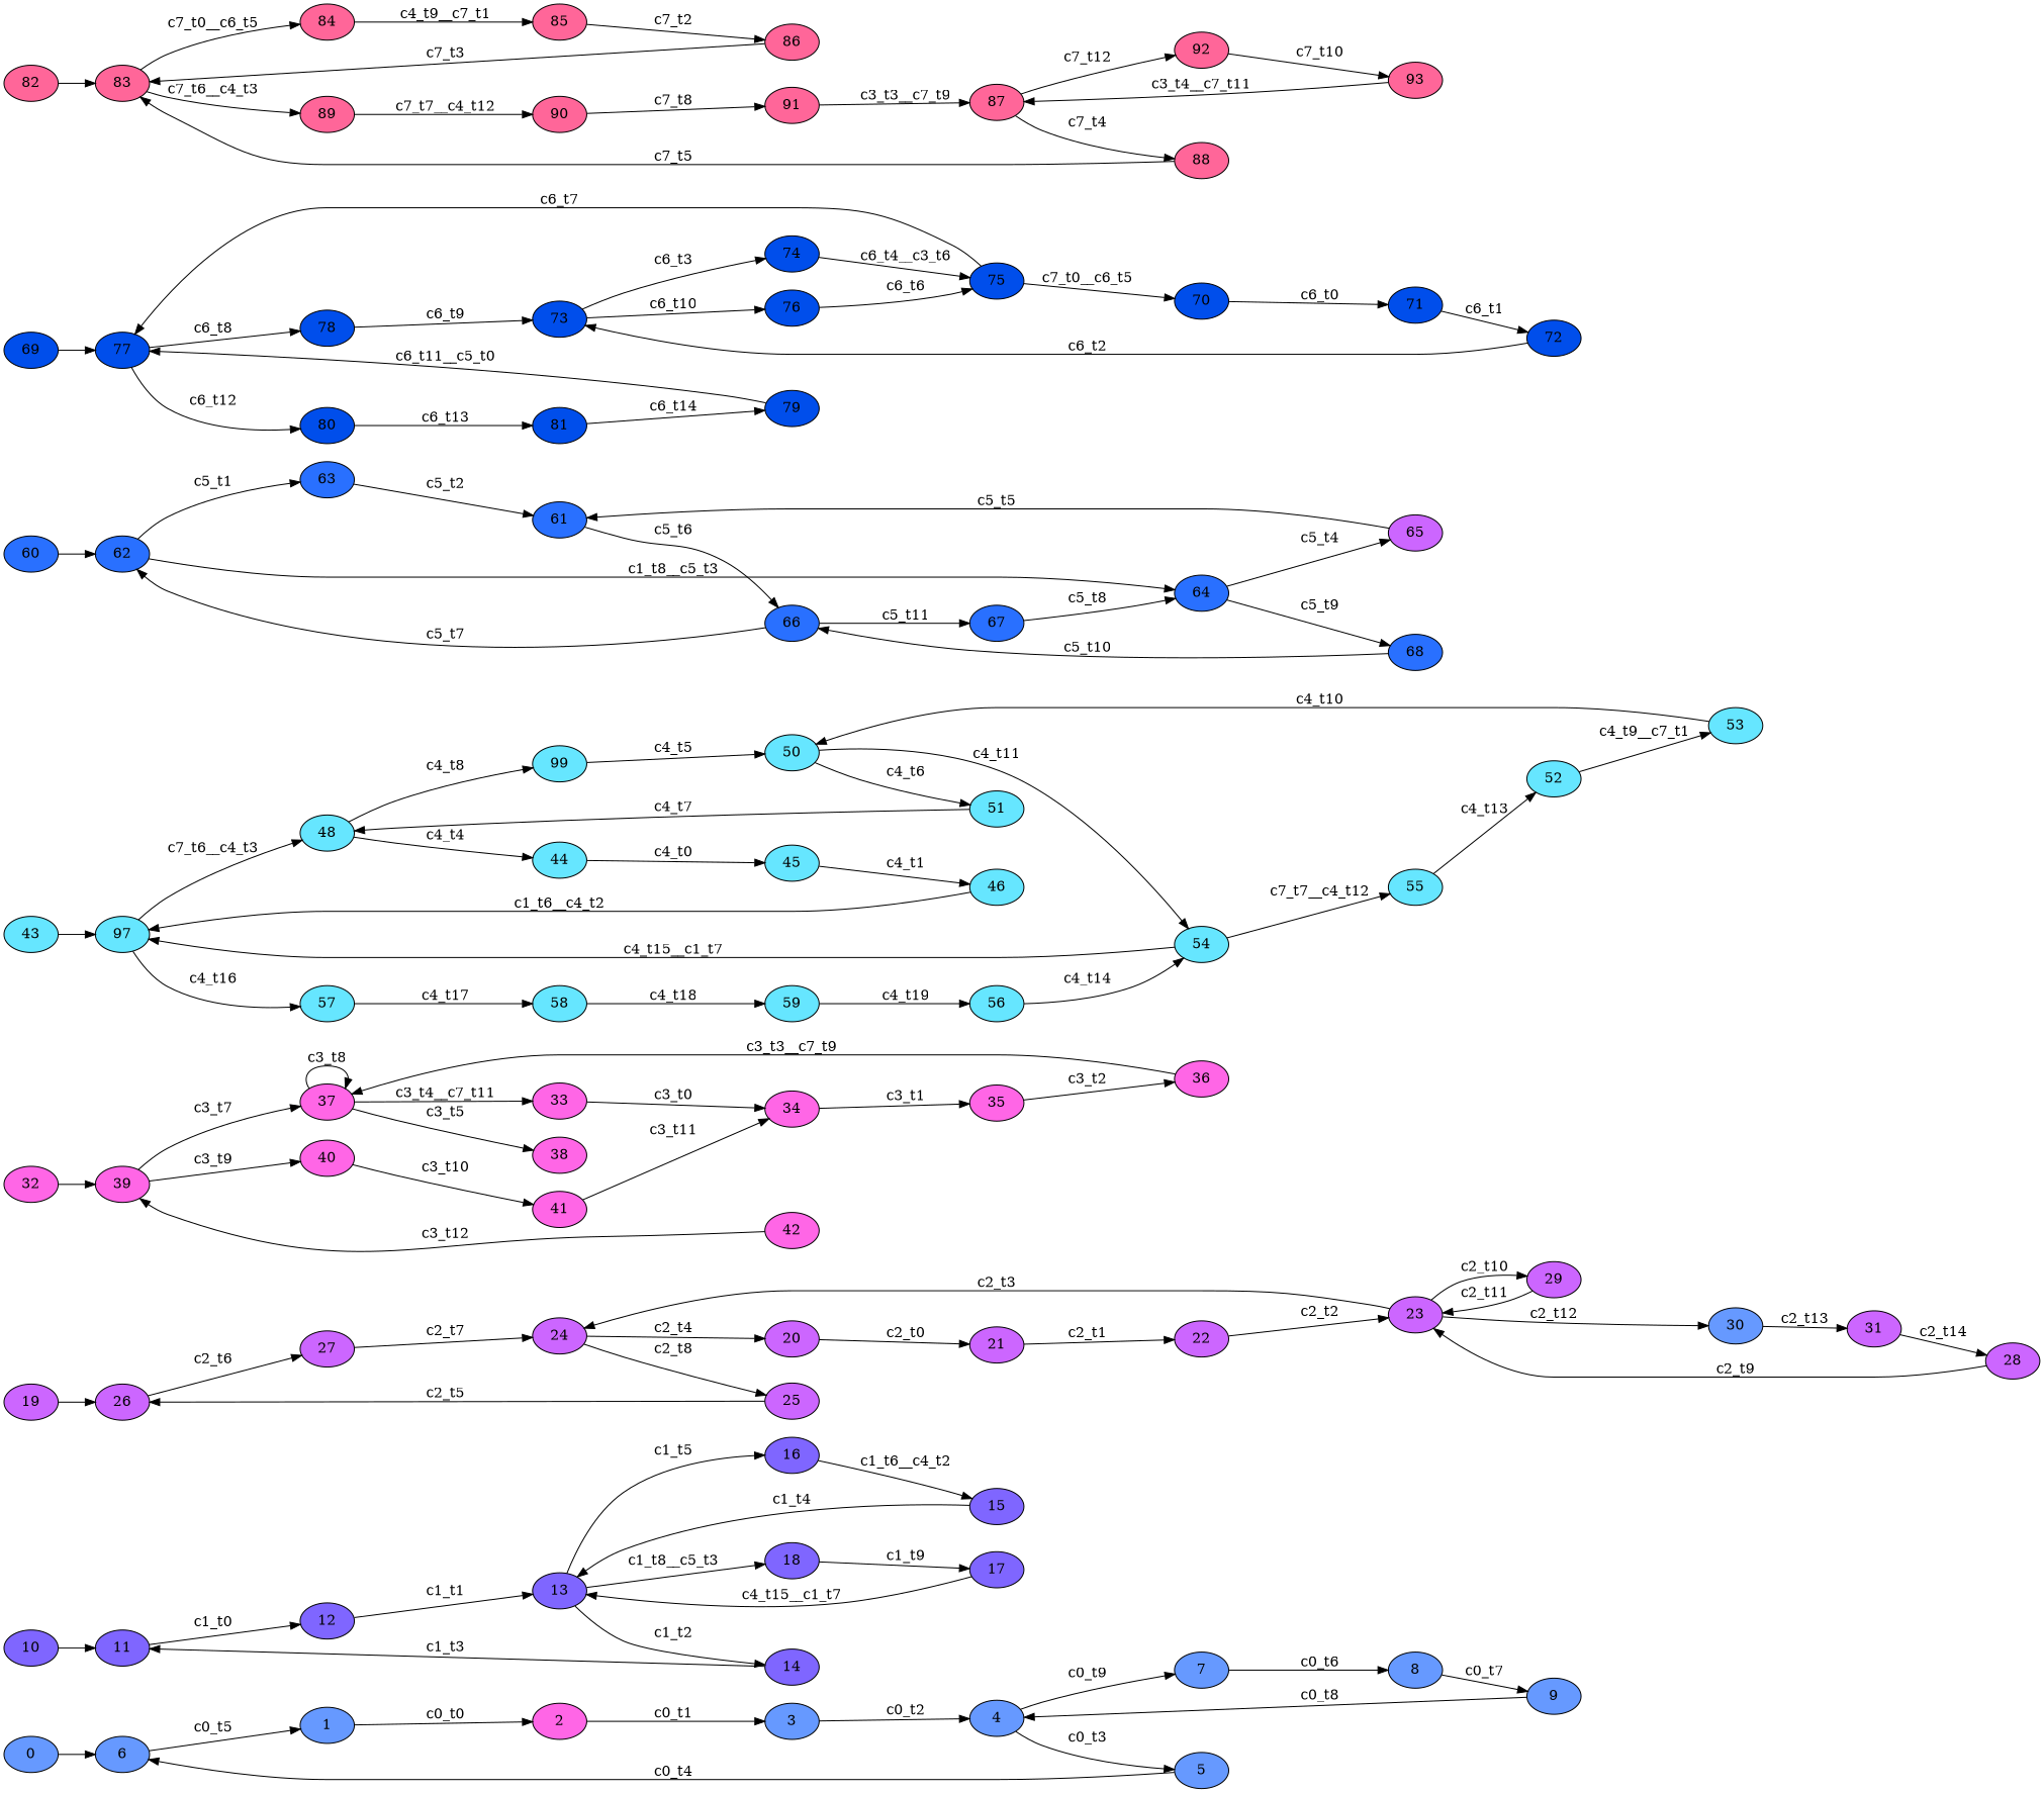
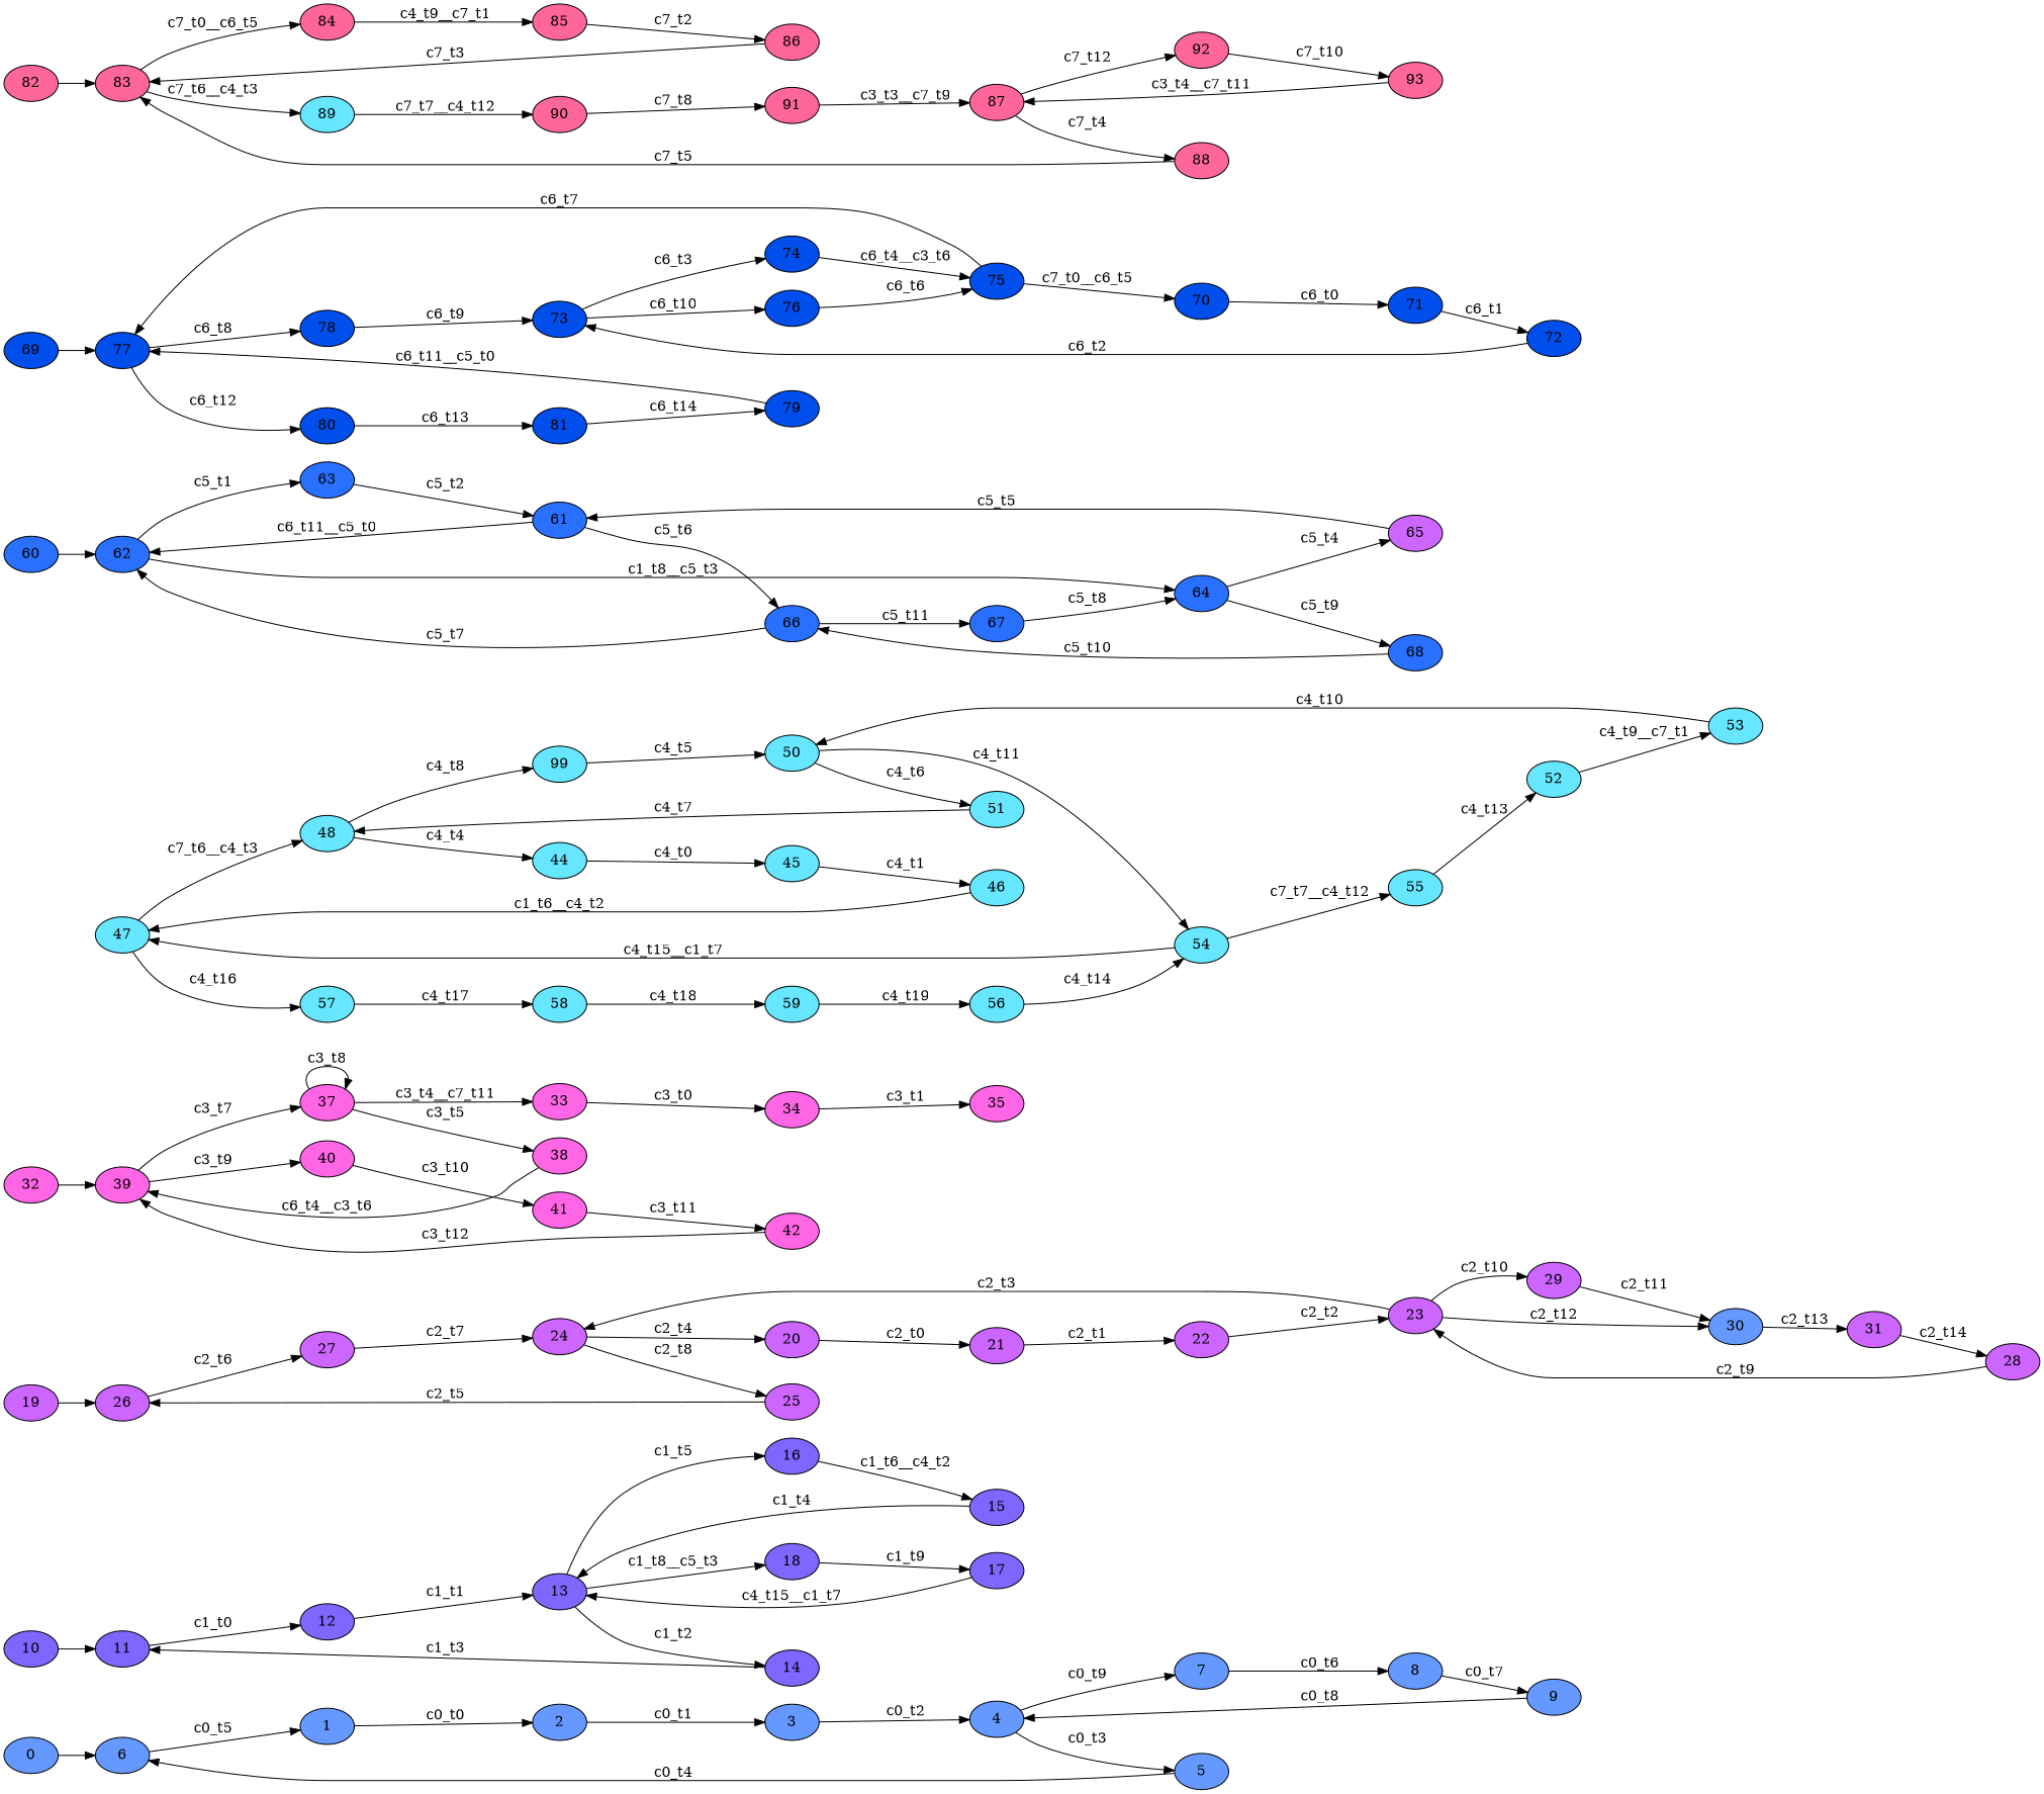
  digraph {
    rankdir=LR
    node [fillcolor="#66E6FF" style=filled]
    edge [color=black]
    n1 [fillcolor="#6699FF" label=0]
    n2 [fillcolor="#6699FF" label=6]
    n3 [fillcolor="#6699FF" label=1]
-   n4 [fillcolor="#FF66E6" label=2]
+   n4 [fillcolor="#6699FF" label=2]
    n5 [fillcolor="#6699FF" label=3]
    n6 [fillcolor="#6699FF" label=4]
    n7 [fillcolor="#6699FF" label=5]
    n8 [fillcolor="#6699FF" label=7]
    n9 [fillcolor="#6699FF" label=8]
    n10 [fillcolor="#6699FF" label=9]
    n11 [fillcolor="#7F66FF" label=10]
    n12 [fillcolor="#7F66FF" label=11]
    n13 [fillcolor="#7F66FF" label=12]
    n14 [fillcolor="#7F66FF" label=13]
    n15 [fillcolor="#7F66FF" label=14]
    n16 [fillcolor="#7F66FF" label=16]
    n17 [fillcolor="#7F66FF" label=18]
    n18 [fillcolor="#7F66FF" label=15]
    n19 [fillcolor="#7F66FF" label=17]
    n20 [fillcolor="#CC66FF" label=19]
    n21 [fillcolor="#CC66FF" label=26]
    n22 [fillcolor="#CC66FF" label=20]
    n23 [fillcolor="#CC66FF" label=21]
    n24 [fillcolor="#CC66FF" label=22]
    n25 [fillcolor="#CC66FF" label=23]
    n26 [fillcolor="#CC66FF" label=24]
    n27 [fillcolor="#CC66FF" label=29]
    n28 [fillcolor="#6699FF" label=30]
    n29 [fillcolor="#CC66FF" label=25]
    n30 [fillcolor="#CC66FF" label=27]
    n31 [fillcolor="#CC66FF" label=28]
    n32 [fillcolor="#CC66FF" label=31]
    n33 [fillcolor="#FF66E6" label=32]
    n34 [fillcolor="#FF66E6" label=39]
    n35 [fillcolor="#FF66E6" label=33]
    n36 [fillcolor="#FF66E6" label=34]
    n37 [fillcolor="#FF66E6" label=35]
-   n38 [fillcolor="#FF66E6" label=36]
    n39 [fillcolor="#FF66E6" label=37]
    n40 [fillcolor="#FF66E6" label=38]
    n41 [fillcolor="#FF66E6" label=40]
    n42 [fillcolor="#FF66E6" label=41]
    n43 [fillcolor="#FF66E6" label=42]
-   n44 [label=43]
-   n45 [label=97]
+   n45 [label=47]
    n46 [label=44]
    n47 [label=45]
    n48 [label=46]
    n49 [label=48]
    n50 [label=57]
    n51 [label=99]
    n52 [label=50]
    n53 [label=51]
    n54 [label=54]
    n55 [label=52]
    n56 [label=53]
    n57 [label=55]
    n58 [label=56]
    n59 [label=58]
    n60 [label=59]
    n61 [fillcolor="#2970FF" label=60]
    n62 [fillcolor="#2970FF" label=62]
    n63 [fillcolor="#2970FF" label=61]
    n64 [fillcolor="#2970FF" label=66]
    n65 [fillcolor="#2970FF" label=63]
    n66 [fillcolor="#2970FF" label=64]
    n67 [fillcolor="#CC66FF" label=65]
    n68 [fillcolor="#2970FF" label=68]
    n69 [fillcolor="#2970FF" label=67]
    n70 [fillcolor="#004EEB" label=69]
    n71 [fillcolor="#004EEB" label=77]
    n72 [fillcolor="#004EEB" label=70]
    n73 [fillcolor="#004EEB" label=71]
    n74 [fillcolor="#004EEB" label=72]
    n75 [fillcolor="#004EEB" label=73]
    n76 [fillcolor="#004EEB" label=74]
    n77 [fillcolor="#004EEB" label=76]
    n78 [fillcolor="#004EEB" label=75]
    n79 [fillcolor="#004EEB" label=78]
    n80 [fillcolor="#004EEB" label=80]
    n81 [fillcolor="#004EEB" label=79]
    n82 [fillcolor="#004EEB" label=81]
    n83 [fillcolor="#FF6699" label=82]
    n84 [fillcolor="#FF6699" label=83]
    n85 [fillcolor="#FF6699" label=84]
-   n86 [fillcolor="#FF6699" label=89]
+   n86 [label=89]
    n87 [fillcolor="#FF6699" label=85]
    n88 [fillcolor="#FF6699" label=86]
    n89 [fillcolor="#FF6699" label=87]
    n90 [fillcolor="#FF6699" label=88]
    n91 [fillcolor="#FF6699" label=92]
    n92 [fillcolor="#FF6699" label=90]
    n93 [fillcolor="#FF6699" label=91]
    n94 [fillcolor="#FF6699" label=93]
    subgraph sub_1 {
      n1
      n2
      n3
      n4
      n5
      n6
      n7
      n8
      n9
      n10
    }
    subgraph sub_2 {
      n11
      n12
      n13
      n14
      n15
      n16
      n17
      n18
      n19
    }
    subgraph sub_3 {
      n20
      n21
      n22
      n23
      n24
      n25
      n26
      n27
      n28
      n29
      n30
      n31
      n32
    }
    subgraph sub_4 {
      n33
      n34
      n35
      n36
      n37
-     n38
      n39
      n40
      n41
      n42
      n43
    }
    subgraph sub_5 {
-     n44
      n45
      n46
      n47
      n48
      n49
      n50
      n51
      n52
      n53
      n54
      n55
      n56
      n57
      n58
      n59
      n60
    }
    subgraph sub_6 {
      n61
      n62
      n63
      n64
      n65
      n66
      n67
      n68
      n69
    }
    subgraph sub_7 {
      n70
      n71
      n72
      n73
      n74
      n75
      n76
      n77
      n78
      n79
      n80
      n81
      n82
    }
    subgraph sub_8 {
      n83
      n84
      n85
      n86
      n87
      n88
      n89
      n90
      n91
      n92
      n93
      n94
    }
    n1 -> n2
    n2 -> n3 [label=c0_t5]
    n3 -> n4 [label=c0_t0]
    n4 -> n5 [label=c0_t1]
    n5 -> n6 [label=c0_t2]
    n6 -> n7 [label=c0_t3]
    n6 -> n8 [label=c0_t9]
    n7 -> n2 [label=c0_t4]
    n8 -> n9 [label=c0_t6]
    n9 -> n10 [label=c0_t7]
    n10 -> n6 [label=c0_t8]
    n11 -> n12
    n12 -> n13 [label=c1_t0]
    n13 -> n14 [label=c1_t1]
    n14 -> n15 [label=c1_t2]
    n14 -> n16 [label=c1_t5]
    n14 -> n17 [label=c1_t8__c5_t3]
    n15 -> n12 [label=c1_t3]
    n16 -> n18 [label=c1_t6__c4_t2]
    n17 -> n19 [label=c1_t9]
    n18 -> n14 [label=c1_t4]
    n19 -> n14 [label=c4_t15__c1_t7]
    n20 -> n21
    n21 -> n30 [label=c2_t6]
    n22 -> n23 [label=c2_t0]
    n23 -> n24 [label=c2_t1]
    n24 -> n25 [label=c2_t2]
    n25 -> n26 [label=c2_t3]
    n25 -> n27 [label=c2_t10]
    n25 -> n28 [label=c2_t12]
    n26 -> n22 [label=c2_t4]
    n26 -> n29 [label=c2_t8]
-   n27 -> n25 [label=c2_t11]
+   n27 -> n28 [label=c2_t11]
    n28 -> n32 [label=c2_t13]
    n29 -> n21 [label=c2_t5]
    n30 -> n26 [label=c2_t7]
    n31 -> n25 [label=c2_t9]
    n32 -> n31 [label=c2_t14]
    n33 -> n34
    n34 -> n39 [label=c3_t7]
    n34 -> n41 [label=c3_t9]
    n35 -> n36 [label=c3_t0]
    n36 -> n37 [label=c3_t1]
-   n37 -> n38 [label=c3_t2]
-   n38 -> n39 [label=c3_t3__c7_t9]
    n39 -> n35 [label=c3_t4__c7_t11]
    n39 -> n39 [label=c3_t8]
    n39 -> n40 [label=c3_t5]
+   n40 -> n34 [label=c6_t4__c3_t6]
    n41 -> n42 [label=c3_t10]
-   n42 -> n36 [label=c3_t11]
+   n42 -> n43 [label=c3_t11]
    n43 -> n34 [label=c3_t12]
-   n44 -> n45
    n45 -> n49 [label=c7_t6__c4_t3]
    n45 -> n50 [label=c4_t16]
    n46 -> n47 [label=c4_t0]
    n47 -> n48 [label=c4_t1]
    n48 -> n45 [label=c1_t6__c4_t2]
    n49 -> n46 [label=c4_t4]
    n49 -> n51 [label=c4_t8]
    n50 -> n59 [label=c4_t17]
    n51 -> n52 [label=c4_t5]
    n52 -> n53 [label=c4_t6]
    n52 -> n54 [label=c4_t11]
    n53 -> n49 [label=c4_t7]
    n54 -> n45 [label=c4_t15__c1_t7]
    n54 -> n57 [label=c7_t7__c4_t12]
    n55 -> n56 [label=c4_t9__c7_t1]
    n56 -> n52 [label=c4_t10]
    n57 -> n55 [label=c4_t13]
    n58 -> n54 [label=c4_t14]
    n59 -> n60 [label=c4_t18]
    n60 -> n58 [label=c4_t19]
    n61 -> n62
    n62 -> n65 [label=c5_t1]
    n62 -> n66 [label=c1_t8__c5_t3]
+   n63 -> n62 [label=c6_t11__c5_t0]
    n63 -> n64 [label=c5_t6]
    n64 -> n62 [label=c5_t7]
    n64 -> n69 [label=c5_t11]
    n65 -> n63 [label=c5_t2]
    n66 -> n67 [label=c5_t4]
    n66 -> n68 [label=c5_t9]
    n67 -> n63 [label=c5_t5]
    n68 -> n64 [label=c5_t10]
    n69 -> n66 [label=c5_t8]
    n70 -> n71
    n71 -> n79 [label=c6_t8]
    n71 -> n80 [label=c6_t12]
    n72 -> n73 [label=c6_t0]
    n73 -> n74 [label=c6_t1]
    n74 -> n75 [label=c6_t2]
    n75 -> n76 [label=c6_t3]
    n75 -> n77 [label=c6_t10]
    n76 -> n78 [label=c6_t4__c3_t6]
    n77 -> n78 [label=c6_t6]
    n78 -> n71 [label=c6_t7]
    n78 -> n72 [label=c7_t0__c6_t5]
    n79 -> n75 [label=c6_t9]
    n80 -> n82 [label=c6_t13]
    n81 -> n71 [label=c6_t11__c5_t0]
    n82 -> n81 [label=c6_t14]
    n83 -> n84
    n84 -> n85 [label=c7_t0__c6_t5]
    n84 -> n86 [label=c7_t6__c4_t3]
    n85 -> n87 [label=c4_t9__c7_t1]
    n86 -> n92 [label=c7_t7__c4_t12]
    n87 -> n88 [label=c7_t2]
    n88 -> n84 [label=c7_t3]
    n89 -> n90 [label=c7_t4]
    n89 -> n91 [label=c7_t12]
    n90 -> n84 [label=c7_t5]
    n91 -> n94 [label=c7_t10]
    n92 -> n93 [label=c7_t8]
    n93 -> n89 [label=c3_t3__c7_t9]
    n94 -> n89 [label=c3_t4__c7_t11]
  }
